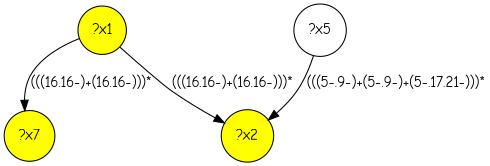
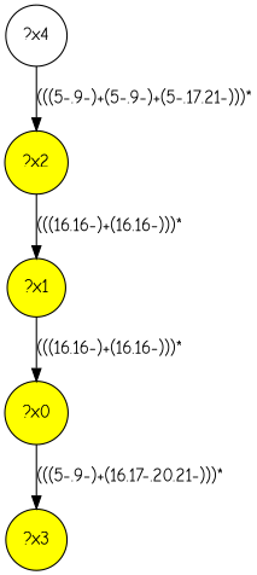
  digraph {
    fontname="Comic Neue"
    node [fillcolor=yellow fontname="Comic Neue" shape=circle style="filled,"]
    edge [fontname="Comic Neue"]
-   n1 [label="?x7"]
+   n1 [label="?x0"]
+   n2 [label="?x3"]
    n3 [label="?x1"]
    n4 [label="?x2"]
-   n5 [label="?x5" fillcolor="" style=""]
+   n5 [label="?x4" fillcolor="" style=""]
+   n1 -> n2 [label="(((5-.9-)+(16.17-.20.21-)))*"]
    n3 -> n1 [label="(((16.16-)+(16.16-)))*"]
-   n3 -> n4 [label="(((16.16-)+(16.16-)))*"]
+   n4 -> n3 [label="(((16.16-)+(16.16-)))*"]
    n5 -> n4 [label="(((5-.9-)+(5-.9-)+(5-.17.21-)))*"]
  }
